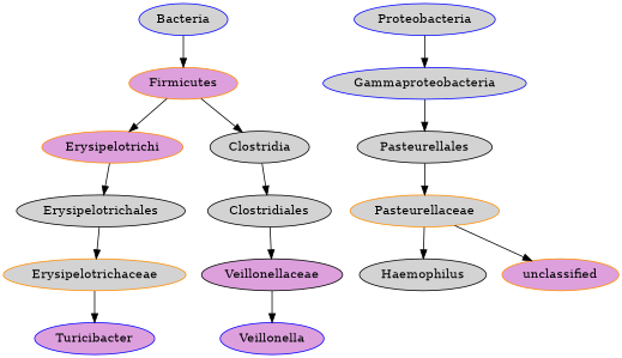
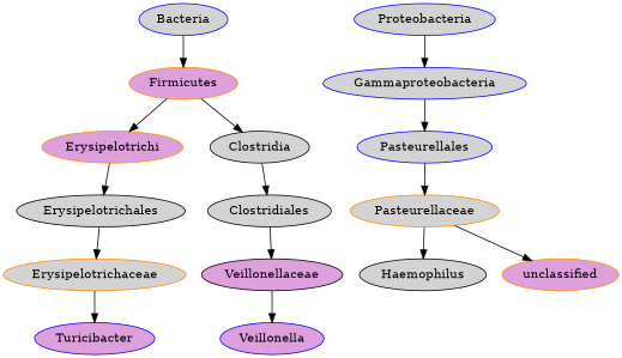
  digraph {
    node [color=blue fillcolor=lightgrey style=filled]
    n1 [fillcolor=plum label=Turicibacter]
    n2 [color=darkorange label=Erysipelotrichaceae]
    n3 [color=black label=Erysipelotrichales]
    n4 [color=darkorange fillcolor=plum label=Erysipelotrichi]
    n5 [color=darkorange fillcolor=plum label=Firmicutes]
    n6 [color=black label=Clostridia]
    n7 [color=black label=Clostridiales]
    n8 [label=Bacteria]
    n9 [label=Proteobacteria]
    n10 [label=Gammaproteobacteria]
    n11 [fillcolor=plum label=Veillonella]
    n12 [color=black fillcolor=plum label=Veillonellaceae]
    n13 [color=black label=Haemophilus]
    n14 [color=darkorange label=Pasteurellaceae]
    n15 [color=darkorange fillcolor=plum label=unclassified]
-   n16 [color=black label=Pasteurellales]
+   n16 [label=Pasteurellales]
    n2 -> n1
    n3 -> n2
    n4 -> n3
    n5 -> n4
    n5 -> n6
    n6 -> n7
    n7 -> n12
    n8 -> n5
    n9 -> n10
    n10 -> n16
    n12 -> n11
    n14 -> n13
    n14 -> n15
    n16 -> n14
  }
